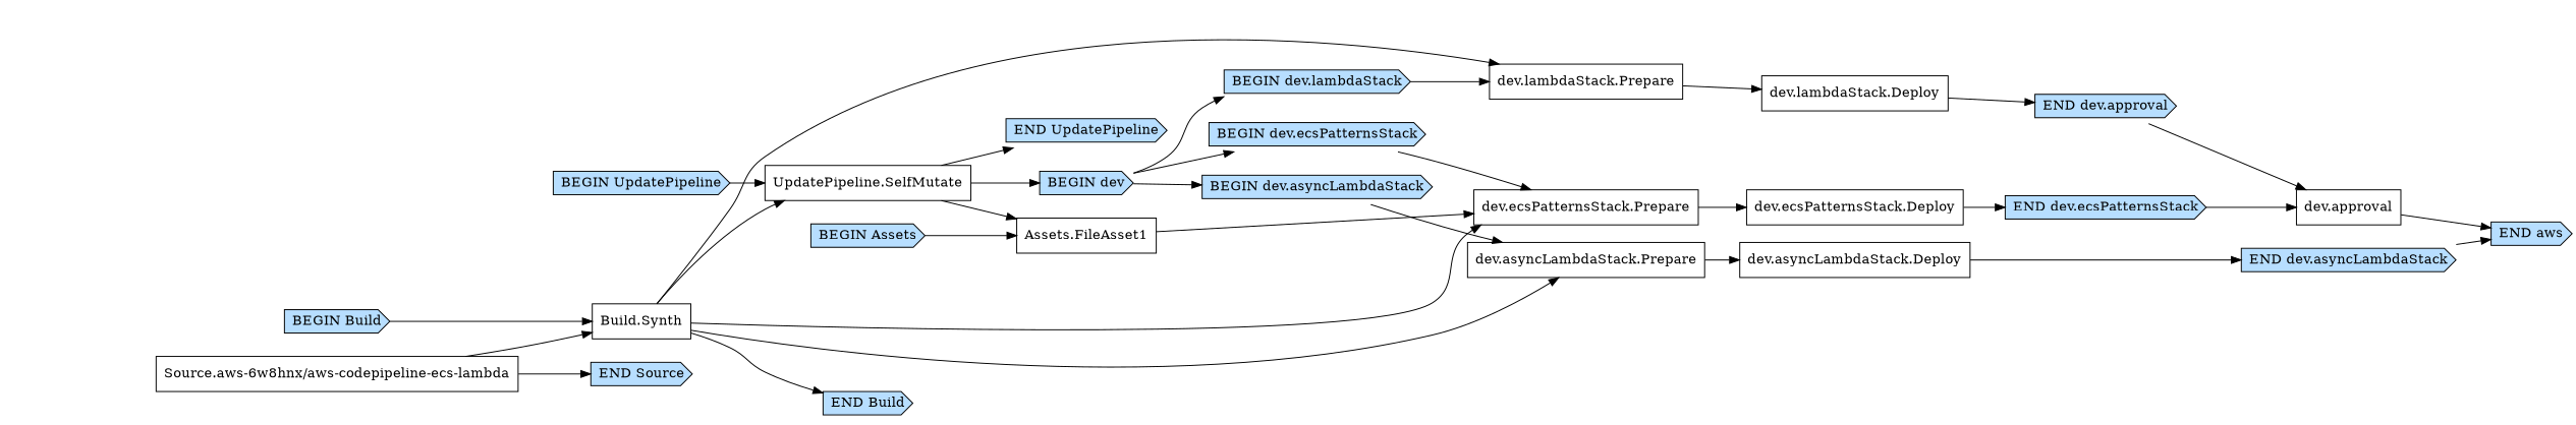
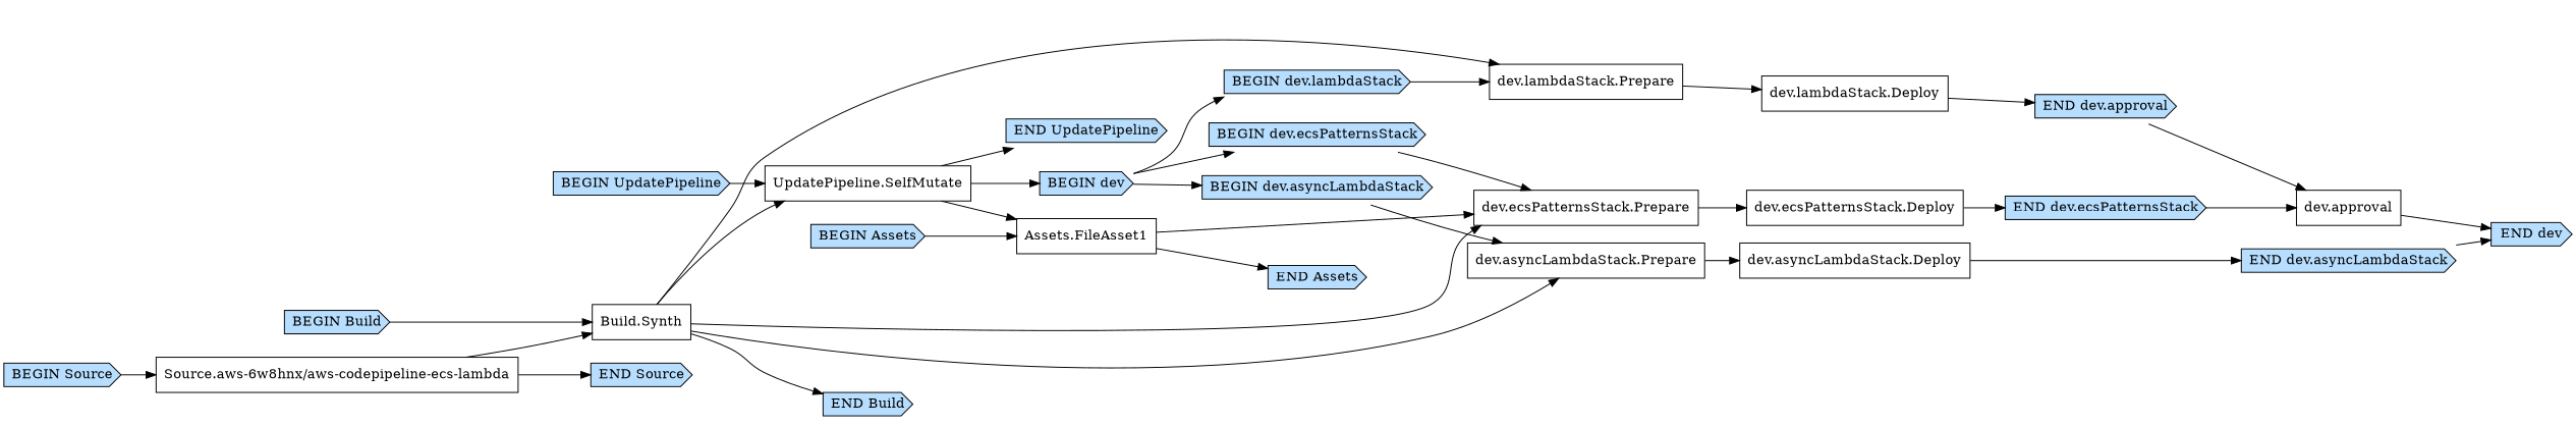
  digraph {
    rankdir=LR
    node [shape=cds fillcolor="#b7deff" style=filled]
    "Build.Synth" [shape=box fillcolor="" style=""]
    "BEGIN Build"
    "END Build"
    "UpdatePipeline.SelfMutate" [shape=box fillcolor="" style=""]
    "dev.asyncLambdaStack.Prepare" [shape=box fillcolor="" style=""]
    "dev.ecsPatternsStack.Prepare" [shape=box fillcolor="" style=""]
    "dev.lambdaStack.Prepare" [shape=box fillcolor="" style=""]
    "END UpdatePipeline"
    "Assets.FileAsset1" [shape=box fillcolor="" style=""]
    "BEGIN dev"
    "dev.asyncLambdaStack.Deploy" [shape=box fillcolor="" style=""]
    "dev.ecsPatternsStack.Deploy" [shape=box fillcolor="" style=""]
    "dev.lambdaStack.Deploy" [shape=box fillcolor="" style=""]
    "Source.aws-6w8hnx/aws-codepipeline-ecs-lambda" [shape=box fillcolor="" style=""]
    "END Source"
    "BEGIN UpdatePipeline"
+   "END Assets"
    "BEGIN dev.asyncLambdaStack"
    "BEGIN dev.ecsPatternsStack"
    "BEGIN dev.lambdaStack"
    "BEGIN Assets"
    "END dev.asyncLambdaStack"
-   "END dev" [label="END aws"]
+   "END dev"
    "dev.approval" [shape=box fillcolor="" style=""]
    "END dev.ecsPatternsStack"
    n26 [label="END dev.approval"]
+   "BEGIN Source"
    "Build.Synth" -> "END Build"
    "Build.Synth" -> "UpdatePipeline.SelfMutate"
    "Build.Synth" -> "dev.asyncLambdaStack.Prepare"
    "Build.Synth" -> "dev.ecsPatternsStack.Prepare"
    "Build.Synth" -> "dev.lambdaStack.Prepare"
    "BEGIN Build" -> "Build.Synth"
    "UpdatePipeline.SelfMutate" -> "END UpdatePipeline"
    "UpdatePipeline.SelfMutate" -> "Assets.FileAsset1"
    "UpdatePipeline.SelfMutate" -> "BEGIN dev"
    "dev.asyncLambdaStack.Prepare" -> "dev.asyncLambdaStack.Deploy"
    "dev.ecsPatternsStack.Prepare" -> "dev.ecsPatternsStack.Deploy"
    "dev.lambdaStack.Prepare" -> "dev.lambdaStack.Deploy"
    "Assets.FileAsset1" -> "dev.ecsPatternsStack.Prepare"
+   "Assets.FileAsset1" -> "END Assets"
    "BEGIN dev" -> "BEGIN dev.asyncLambdaStack"
    "BEGIN dev" -> "BEGIN dev.ecsPatternsStack"
    "BEGIN dev" -> "BEGIN dev.lambdaStack"
    "dev.asyncLambdaStack.Deploy" -> "END dev.asyncLambdaStack"
    "dev.ecsPatternsStack.Deploy" -> "END dev.ecsPatternsStack"
    "dev.lambdaStack.Deploy" -> n26
    "Source.aws-6w8hnx/aws-codepipeline-ecs-lambda" -> "Build.Synth"
    "Source.aws-6w8hnx/aws-codepipeline-ecs-lambda" -> "END Source"
    "BEGIN UpdatePipeline" -> "UpdatePipeline.SelfMutate"
    "BEGIN dev.asyncLambdaStack" -> "dev.asyncLambdaStack.Prepare"
    "BEGIN dev.ecsPatternsStack" -> "dev.ecsPatternsStack.Prepare"
    "BEGIN dev.lambdaStack" -> "dev.lambdaStack.Prepare"
    "BEGIN Assets" -> "Assets.FileAsset1"
    "END dev.asyncLambdaStack" -> "END dev"
    "dev.approval" -> "END dev"
    "END dev.ecsPatternsStack" -> "dev.approval"
    n26 -> "dev.approval"
+   "BEGIN Source" -> "Source.aws-6w8hnx/aws-codepipeline-ecs-lambda"
  }
